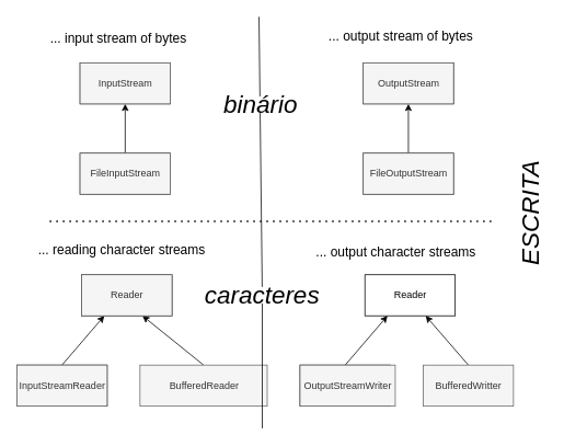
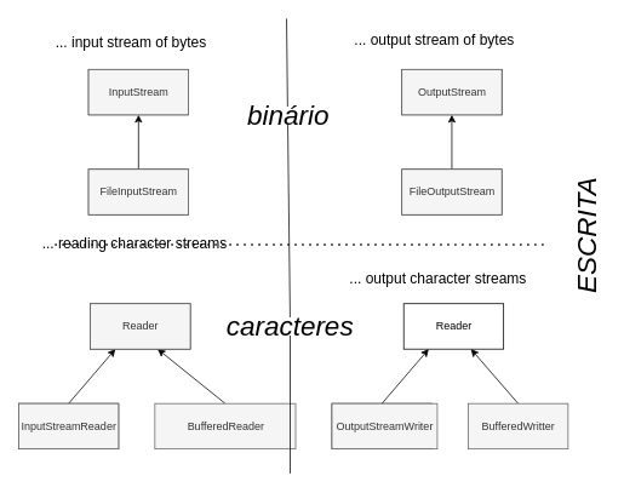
  <mxCell id="0" />
  <mxCell id="1" parent="0" />
  <mxCell id="2" value="InputStream" style="html=1;" vertex="1" parent="1"><mxGeometry x="97" y="76" width="110" height="50" as="geometry" /></mxCell>
  <mxCell id="3" style="edgeStyle=orthogonalEdgeStyle;rounded=0;orthogonalLoop=1;jettySize=auto;html=1;exitX=0.5;exitY=0;exitDx=0;exitDy=0;entryX=0.5;entryY=1;entryDx=0;entryDy=0;" edge="1" parent="1" source="4" target="2"><mxGeometry relative="1" as="geometry"><mxPoint x="151" y="136" as="targetPoint" /></mxGeometry></mxCell>
  <mxCell id="4" value="FileInputStream" style="html=1;" vertex="1" parent="1"><mxGeometry x="97" y="186" width="110" height="50" as="geometry" /></mxCell>
  <mxCell id="5" value="Reader" style="html=1;" vertex="1" parent="1"><mxGeometry x="99" y="334" width="110" height="50" as="geometry" /></mxCell>
  <mxCell id="6" style="rounded=0;orthogonalLoop=1;jettySize=auto;html=1;exitX=0.5;exitY=0;exitDx=0;exitDy=0;entryX=0.25;entryY=1;entryDx=0;entryDy=0;" edge="1" parent="1" source="7" target="5"><mxGeometry relative="1" as="geometry" /></mxCell>
  <mxCell id="7" value="InputStreamReader" style="html=1;" vertex="1" parent="1"><mxGeometry x="20" y="444" width="110" height="50" as="geometry" /></mxCell>
  <mxCell id="8" style="edgeStyle=none;rounded=0;orthogonalLoop=1;jettySize=auto;html=1;exitX=0.5;exitY=0;exitDx=0;exitDy=0;entryX=0.673;entryY=1;entryDx=0;entryDy=0;entryPerimeter=0;" edge="1" parent="1" source="9" target="5"><mxGeometry relative="1" as="geometry" /></mxCell>
  <mxCell id="9" value="BufferedReader" style="html=1;fillColor=#f5f5f5;strokeColor=#666666;fontColor=#333333;" vertex="1" parent="1"><mxGeometry x="170" y="444" width="155" height="50" as="geometry" /></mxCell>
  <mxCell id="10" value="" style="endArrow=none;dashed=1;html=1;dashPattern=1 3;strokeWidth=2;" edge="1" parent="1"><mxGeometry width="50" height="50" relative="1" as="geometry"><mxPoint x="60" y="269" as="sourcePoint" /><mxPoint x="604" y="269" as="targetPoint" /></mxGeometry></mxCell>
  <mxCell id="11" value="... input stream of bytes" style="text;html=1;strokeColor=none;fillColor=none;align=center;verticalAlign=middle;whiteSpace=wrap;rounded=0;fontSize=16;" vertex="1" parent="1"><mxGeometry x="49" y="36" width="190" height="20" as="geometry" /></mxCell>
- <mxCell id="12" value="... reading character streams" style="text;html=1;strokeColor=none;fillColor=none;align=center;verticalAlign=middle;whiteSpace=wrap;rounded=0;fontSize=16;" vertex="1" parent="1"><mxGeometry x="28" y="293" width="240" height="20" as="geometry" /></mxCell>
+ <mxCell id="12" value="... reading character streams" style="text;html=1;strokeColor=none;fillColor=none;align=center;verticalAlign=middle;whiteSpace=wrap;rounded=0;fontSize=16;" vertex="1" parent="1"><mxGeometry x="28" y="258" width="240" height="20" as="geometry" /></mxCell>
  <mxCell id="13" value="InputStream" style="html=1;fillColor=#f5f5f5;strokeColor=#666666;fontColor=#333333;" vertex="1" parent="1"><mxGeometry x="97" y="76" width="110" height="50" as="geometry" /></mxCell>
  <mxCell id="14" value="FileInputStream" style="html=1;fillColor=#f5f5f5;strokeColor=#666666;fontColor=#333333;" vertex="1" parent="1"><mxGeometry x="97" y="186" width="110" height="50" as="geometry" /></mxCell>
  <mxCell id="15" value="Reader" style="html=1;fillColor=#f5f5f5;strokeColor=#666666;fontColor=#333333;" vertex="1" parent="1"><mxGeometry x="99" y="334" width="110" height="50" as="geometry" /></mxCell>
  <mxCell id="16" value="InputStreamReader" style="html=1;fillColor=#f5f5f5;strokeColor=#666666;fontColor=#333333;" vertex="1" parent="1"><mxGeometry x="20" y="444" width="110" height="50" as="geometry" /></mxCell>
  <mxCell id="17" value="InputStream" style="html=1;" vertex="1" parent="1"><mxGeometry x="442" y="76" width="110" height="50" as="geometry" /></mxCell>
  <mxCell id="18" style="edgeStyle=orthogonalEdgeStyle;rounded=0;orthogonalLoop=1;jettySize=auto;html=1;exitX=0.5;exitY=0;exitDx=0;exitDy=0;entryX=0.5;entryY=1;entryDx=0;entryDy=0;" edge="1" parent="1" source="19" target="17"><mxGeometry relative="1" as="geometry"><mxPoint x="496" y="136" as="targetPoint" /></mxGeometry></mxCell>
  <mxCell id="19" value="FileInputStream" style="html=1;" vertex="1" parent="1"><mxGeometry x="442" y="186" width="110" height="50" as="geometry" /></mxCell>
  <mxCell id="20" value="Reader" style="html=1;" vertex="1" parent="1"><mxGeometry x="444" y="334" width="110" height="50" as="geometry" /></mxCell>
  <mxCell id="21" style="rounded=0;orthogonalLoop=1;jettySize=auto;html=1;exitX=0.5;exitY=0;exitDx=0;exitDy=0;entryX=0.25;entryY=1;entryDx=0;entryDy=0;" edge="1" parent="1" source="22" target="20"><mxGeometry relative="1" as="geometry" /></mxCell>
  <mxCell id="22" value="InputStreamReader" style="html=1;" vertex="1" parent="1"><mxGeometry x="365" y="444" width="110" height="50" as="geometry" /></mxCell>
  <mxCell id="23" style="edgeStyle=none;rounded=0;orthogonalLoop=1;jettySize=auto;html=1;exitX=0.5;exitY=0;exitDx=0;exitDy=0;entryX=0.673;entryY=1;entryDx=0;entryDy=0;entryPerimeter=0;" edge="1" parent="1" source="24" target="20"><mxGeometry relative="1" as="geometry" /></mxCell>
  <mxCell id="24" value="BufferedWritter" style="html=1;fillColor=#f5f5f5;strokeColor=#666666;fontColor=#333333;" vertex="1" parent="1"><mxGeometry x="515" y="444" width="110" height="50" as="geometry" /></mxCell>
- <mxCell id="25" value="... output stream of bytes" style="text;html=1;strokeColor=none;fillColor=none;align=center;verticalAlign=middle;whiteSpace=wrap;rounded=0;fontSize=16;" vertex="1" parent="1"><mxGeometry x="393" y="33" width="190" height="20" as="geometry" /></mxCell>
+ <mxCell id="25" value="... output stream of bytes" style="text;html=1;strokeColor=none;fillColor=none;align=center;verticalAlign=middle;whiteSpace=wrap;rounded=0;fontSize=16;" vertex="1" parent="1"><mxGeometry x="383" y="33" width="190" height="20" as="geometry" /></mxCell>
  <mxCell id="26" value="... output character streams" style="text;html=1;strokeColor=none;fillColor=none;align=center;verticalAlign=middle;whiteSpace=wrap;rounded=0;fontSize=16;" vertex="1" parent="1"><mxGeometry x="362" y="296" width="240" height="20" as="geometry" /></mxCell>
  <mxCell id="27" value="OutputStream" style="html=1;fillColor=#f5f5f5;strokeColor=#666666;fontColor=#333333;" vertex="1" parent="1"><mxGeometry x="442" y="76" width="110" height="50" as="geometry" /></mxCell>
  <mxCell id="28" value="FileOutputStream" style="html=1;fillColor=#f5f5f5;strokeColor=#666666;fontColor=#333333;" vertex="1" parent="1"><mxGeometry x="442" y="186" width="110" height="50" as="geometry" /></mxCell>
  <mxCell id="29" value="OutputStreamWriter" style="html=1;fillColor=#f5f5f5;strokeColor=#666666;fontColor=#333333;" vertex="1" parent="1"><mxGeometry x="365" y="444" width="116" height="50" as="geometry" /></mxCell>
  <mxCell id="30" value="" style="endArrow=none;html=1;fontSize=16;" edge="1" parent="1" source="32"><mxGeometry width="50" height="50" relative="1" as="geometry"><mxPoint x="320" y="484" as="sourcePoint" /><mxPoint x="315" y="20" as="targetPoint" /></mxGeometry></mxCell>
  <mxCell id="31" value="binário" style="text;html=1;align=center;verticalAlign=middle;whiteSpace=wrap;rounded=0;fontSize=30;fontStyle=2;fillColor=#ffffff;" vertex="1" parent="1"><mxGeometry x="297" y="117" width="40" height="20" as="geometry" /></mxCell>
  <mxCell id="32" value="caracteres" style="text;html=1;align=center;verticalAlign=middle;whiteSpace=wrap;rounded=0;fontSize=30;fontStyle=2;fillColor=#ffffff;" vertex="1" parent="1"><mxGeometry x="299" y="349" width="40" height="20" as="geometry" /></mxCell>
  <mxCell id="33" value="" style="endArrow=none;html=1;fontSize=16;" edge="1" parent="1" target="32"><mxGeometry width="50" height="50" relative="1" as="geometry"><mxPoint x="319" y="521" as="sourcePoint" /><mxPoint x="315" y="49" as="targetPoint" /></mxGeometry></mxCell>
  <mxCell id="34" value="ESCRITA" style="text;html=1;align=center;verticalAlign=middle;whiteSpace=wrap;rounded=0;fontSize=30;fontStyle=2;fillColor=#ffffff;horizontal=0;" vertex="1" parent="1"><mxGeometry x="625" y="199" width="40" height="121" as="geometry" /></mxCell>
